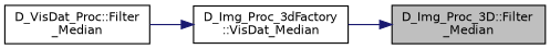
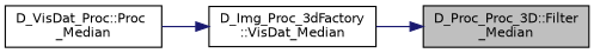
  digraph {
    rankdir=RL
    node [color=black fillcolor=white fontname=Helvetica fontsize=10 shape=record style=filled]
    edge [color=midnightblue dir=back fontname=Helvetica fontsize=10 labelfontname=Helvetica labelfontsize=10 style=solid]
-   n1 [fillcolor=grey75 fontcolor=black height=0.2 label="D_Img_Proc_3D::Filter\l_Median" width=0.4]
+   n1 [fillcolor=grey75 fontcolor=black height=0.2 label="D_Proc_Proc_3D::Filter\l_Median" width=0.4]
    n2 [height=0.2 label="D_Img_Proc_3dFactory\l::VisDat_Median" width=0.4]
-   n3 [height=0.2 label="D_VisDat_Proc::Filter\l_Median" width=0.4]
+   n3 [height=0.2 label="D_VisDat_Proc::Proc\l_Median" width=0.4]
    n1 -> n2
    n2 -> n3
  }
